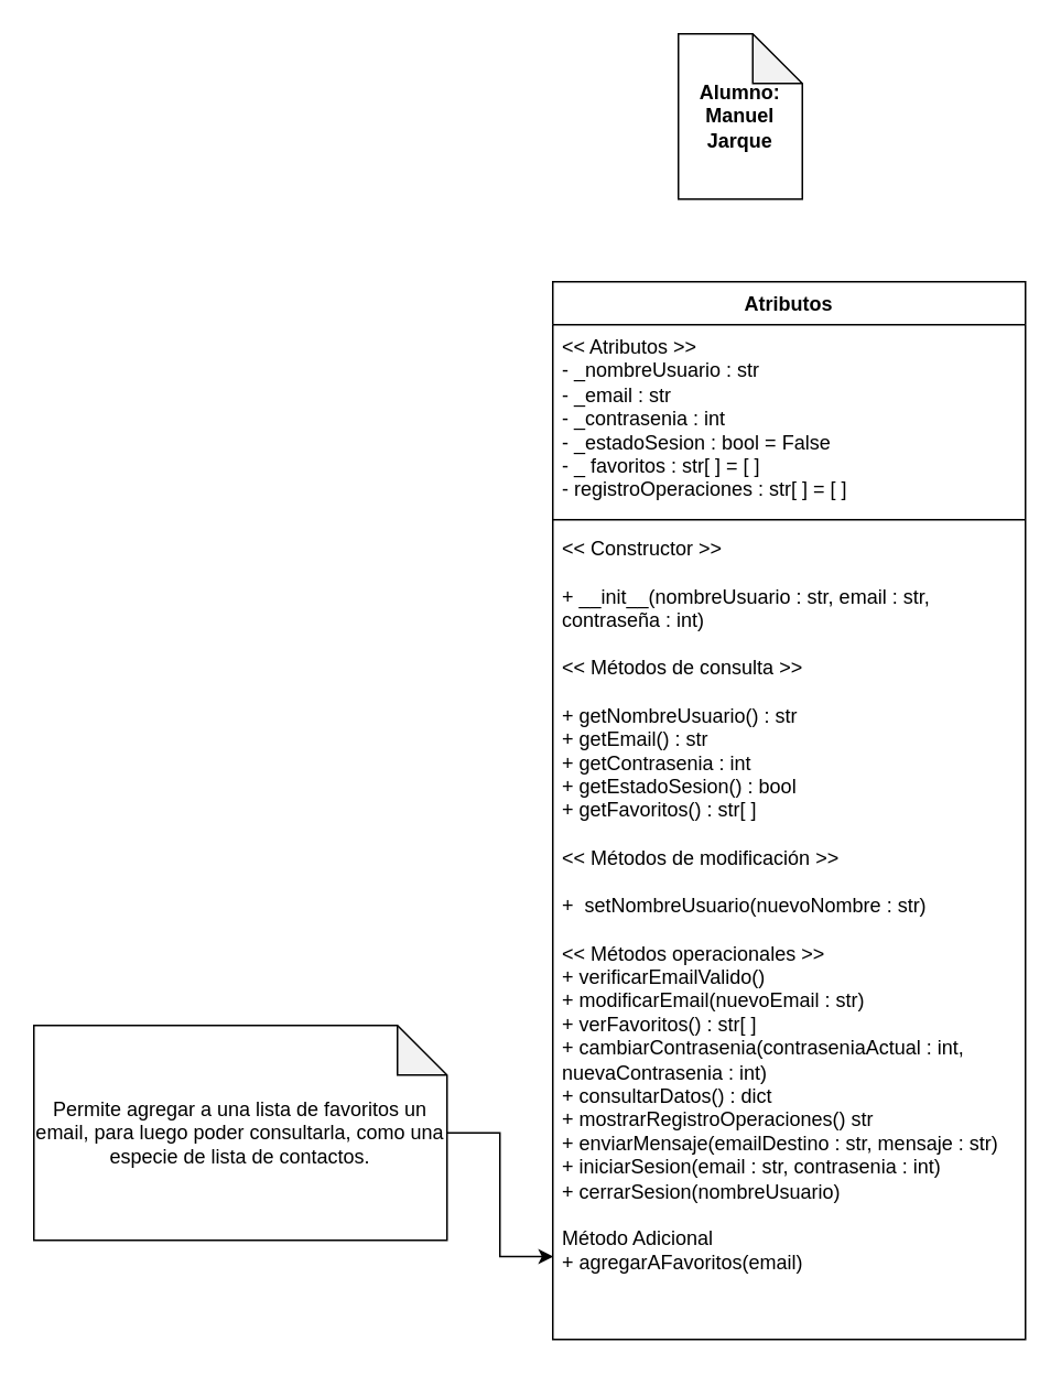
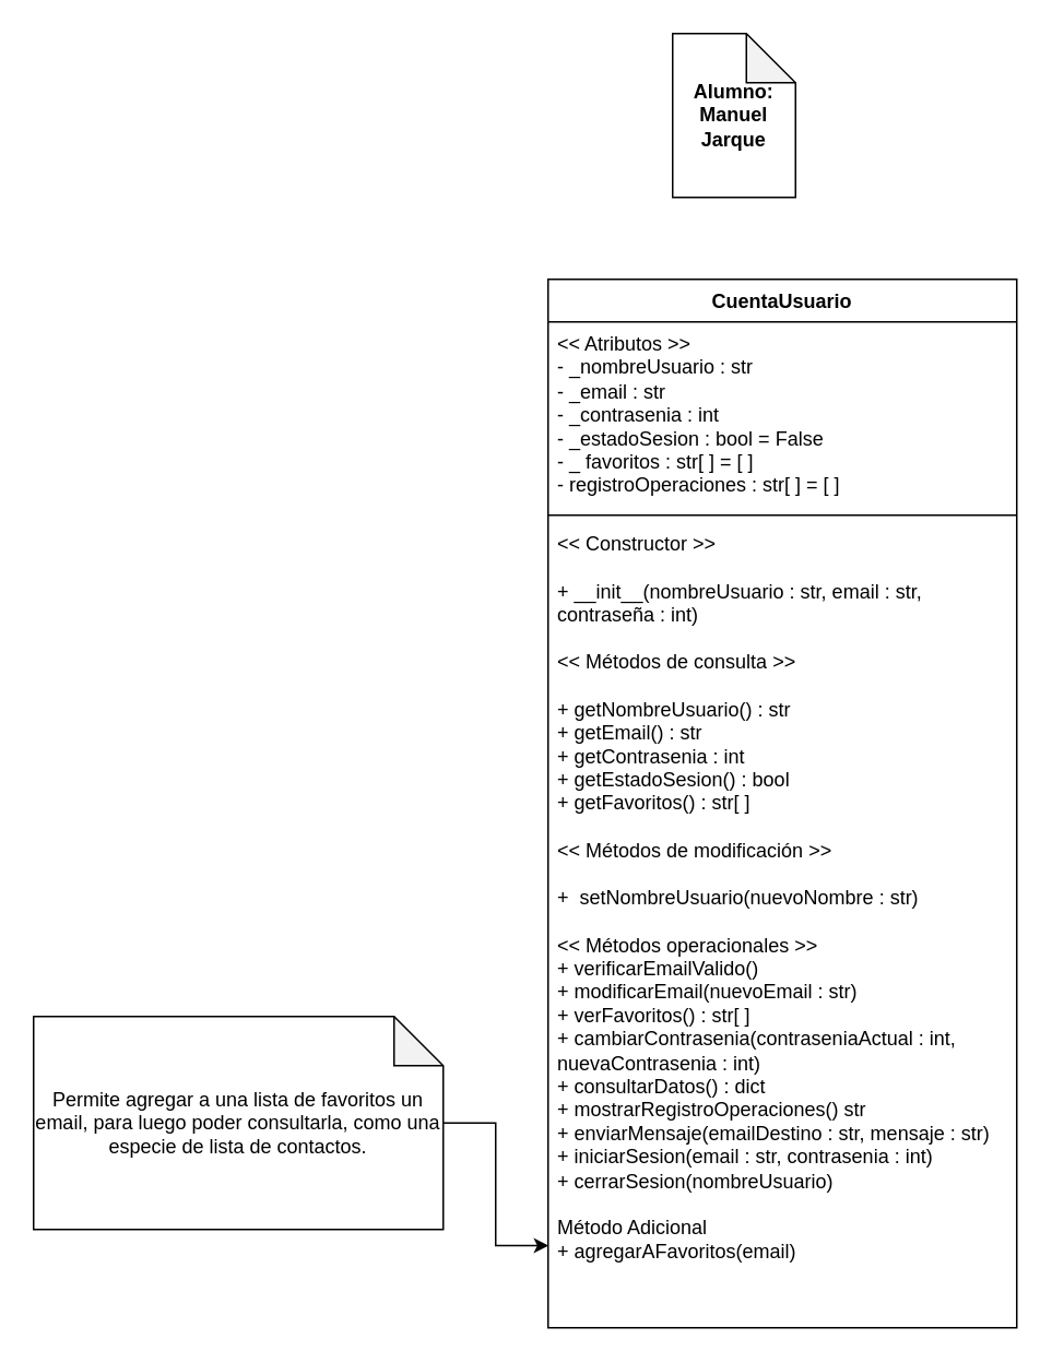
  <mxCell id="0" />
  <mxCell id="1" parent="0" />
  <mxCell id="2" value="&lt;b&gt;Alumno: Manuel Jarque&lt;/b&gt;" style="shape=note;whiteSpace=wrap;html=1;backgroundOutline=1;darkOpacity=0.05;" vertex="1" parent="1"><mxGeometry x="410" y="20" width="75" height="100" as="geometry" /></mxCell>
- <mxCell id="3" value="Atributos" style="swimlane;fontStyle=1;align=center;verticalAlign=top;childLayout=stackLayout;horizontal=1;startSize=26;horizontalStack=0;resizeParent=1;resizeParentMax=0;resizeLast=0;collapsible=1;marginBottom=0;whiteSpace=wrap;html=1;" vertex="1" parent="1"><mxGeometry x="334" y="170" width="286" height="640" as="geometry" /></mxCell>
+ <mxCell id="3" value="CuentaUsuario" style="swimlane;fontStyle=1;align=center;verticalAlign=top;childLayout=stackLayout;horizontal=1;startSize=26;horizontalStack=0;resizeParent=1;resizeParentMax=0;resizeLast=0;collapsible=1;marginBottom=0;whiteSpace=wrap;html=1;" vertex="1" parent="1"><mxGeometry x="334" y="170" width="286" height="640" as="geometry" /></mxCell>
  <mxCell id="4" value="&amp;lt;&amp;lt; Atributos &amp;gt;&amp;gt;&lt;div&gt;- _nombreUsuario : str&lt;/div&gt;&lt;div&gt;- _email : str&lt;/div&gt;&lt;div&gt;- _contrasenia : int&lt;/div&gt;&lt;div&gt;- _estadoSesion : bool = False&lt;/div&gt;&lt;div&gt;- _ favoritos : str[ ] = [ ]&lt;/div&gt;&lt;div&gt;- registroOperaciones : str[ ] = [ ]&lt;/div&gt;" style="text;strokeColor=none;fillColor=none;align=left;verticalAlign=top;spacingLeft=4;spacingRight=4;overflow=hidden;rotatable=0;points=[[0,0.5],[1,0.5]];portConstraint=eastwest;whiteSpace=wrap;html=1;" vertex="1" parent="3"><mxGeometry y="26" width="286" height="114" as="geometry" /></mxCell>
  <mxCell id="5" value="" style="line;strokeWidth=1;fillColor=none;align=left;verticalAlign=middle;spacingTop=-1;spacingLeft=3;spacingRight=3;rotatable=0;labelPosition=right;points=[];portConstraint=eastwest;strokeColor=inherit;" vertex="1" parent="3"><mxGeometry y="140" width="286" height="8" as="geometry" /></mxCell>
  <mxCell id="6" value="&amp;lt;&amp;lt; Constructor &amp;gt;&amp;gt;&lt;div&gt;&lt;br&gt;&lt;/div&gt;&lt;div&gt;+ __init__(nombreUsuario : str, email : str, contraseña : int)&lt;/div&gt;&lt;div&gt;&lt;br&gt;&lt;/div&gt;&lt;div&gt;&amp;lt;&amp;lt; Métodos de consulta &amp;gt;&amp;gt;&lt;/div&gt;&lt;div&gt;&lt;br&gt;&lt;/div&gt;&lt;div&gt;+ getNombreUsuario() : str&lt;/div&gt;&lt;div&gt;+ getEmail() : str&lt;/div&gt;&lt;div&gt;+ getContrasenia : int&lt;/div&gt;&lt;div&gt;+ getEstadoSesion() : bool&lt;/div&gt;&lt;div&gt;+ getFavoritos() : str[ ]&lt;/div&gt;&lt;div&gt;&lt;br&gt;&lt;/div&gt;&lt;div&gt;&amp;lt;&amp;lt; Métodos de modificación &amp;gt;&amp;gt;&lt;/div&gt;&lt;div&gt;&lt;br&gt;&lt;/div&gt;&lt;div&gt;+&amp;nbsp; setNombreUsuario(nuevoNombre : str)&lt;/div&gt;&lt;div&gt;&lt;br&gt;&lt;/div&gt;&lt;div&gt;&amp;lt;&amp;lt; Métodos operacionales &amp;gt;&amp;gt;&lt;/div&gt;&lt;div&gt;+ verificarEmailValido()&amp;nbsp;&lt;/div&gt;&lt;div&gt;+ modificarEmail(nuevoEmail : str)&lt;/div&gt;&lt;div&gt;+ verFavoritos() : str[ ]&lt;/div&gt;&lt;div&gt;+ cambiarContrasenia(contraseniaActual : int, nuevaContrasenia : int)&lt;/div&gt;&lt;div&gt;+ consultarDatos() : dict&lt;/div&gt;&lt;div&gt;+ mostrarRegistroOperaciones() str&lt;/div&gt;&lt;div&gt;+ enviarMensaje(emailDestino : str, mensaje : str)&lt;/div&gt;&lt;div&gt;+ iniciarSesion(email : str, contrasenia : int)&lt;/div&gt;&lt;div&gt;+ cerrarSesion(nombreUsuario)&lt;/div&gt;&lt;div&gt;&lt;br&gt;&lt;/div&gt;&lt;div&gt;Método Adicional&lt;/div&gt;&lt;div&gt;+ agregarAFavoritos(email)&lt;/div&gt;&lt;div&gt;&lt;br&gt;&lt;/div&gt;&lt;div&gt;&lt;br&gt;&lt;/div&gt;" style="text;strokeColor=none;fillColor=none;align=left;verticalAlign=top;spacingLeft=4;spacingRight=4;overflow=hidden;rotatable=0;points=[[0,0.5],[1,0.5]];portConstraint=eastwest;whiteSpace=wrap;html=1;" vertex="1" parent="3"><mxGeometry y="148" width="286" height="492" as="geometry" /></mxCell>
  <mxCell id="7" value="Permite agregar a una lista de favoritos un email, para luego poder consultarla, como una especie de lista de contactos." style="shape=note;whiteSpace=wrap;html=1;backgroundOutline=1;darkOpacity=0.05;" vertex="1" parent="1"><mxGeometry x="20" y="620" width="250" height="130" as="geometry" /></mxCell>
  <mxCell id="8" style="edgeStyle=orthogonalEdgeStyle;rounded=0;orthogonalLoop=1;jettySize=auto;html=1;entryX=0.001;entryY=0.898;entryDx=0;entryDy=0;entryPerimeter=0;" edge="1" parent="1" source="7" target="6"><mxGeometry relative="1" as="geometry" /></mxCell>
